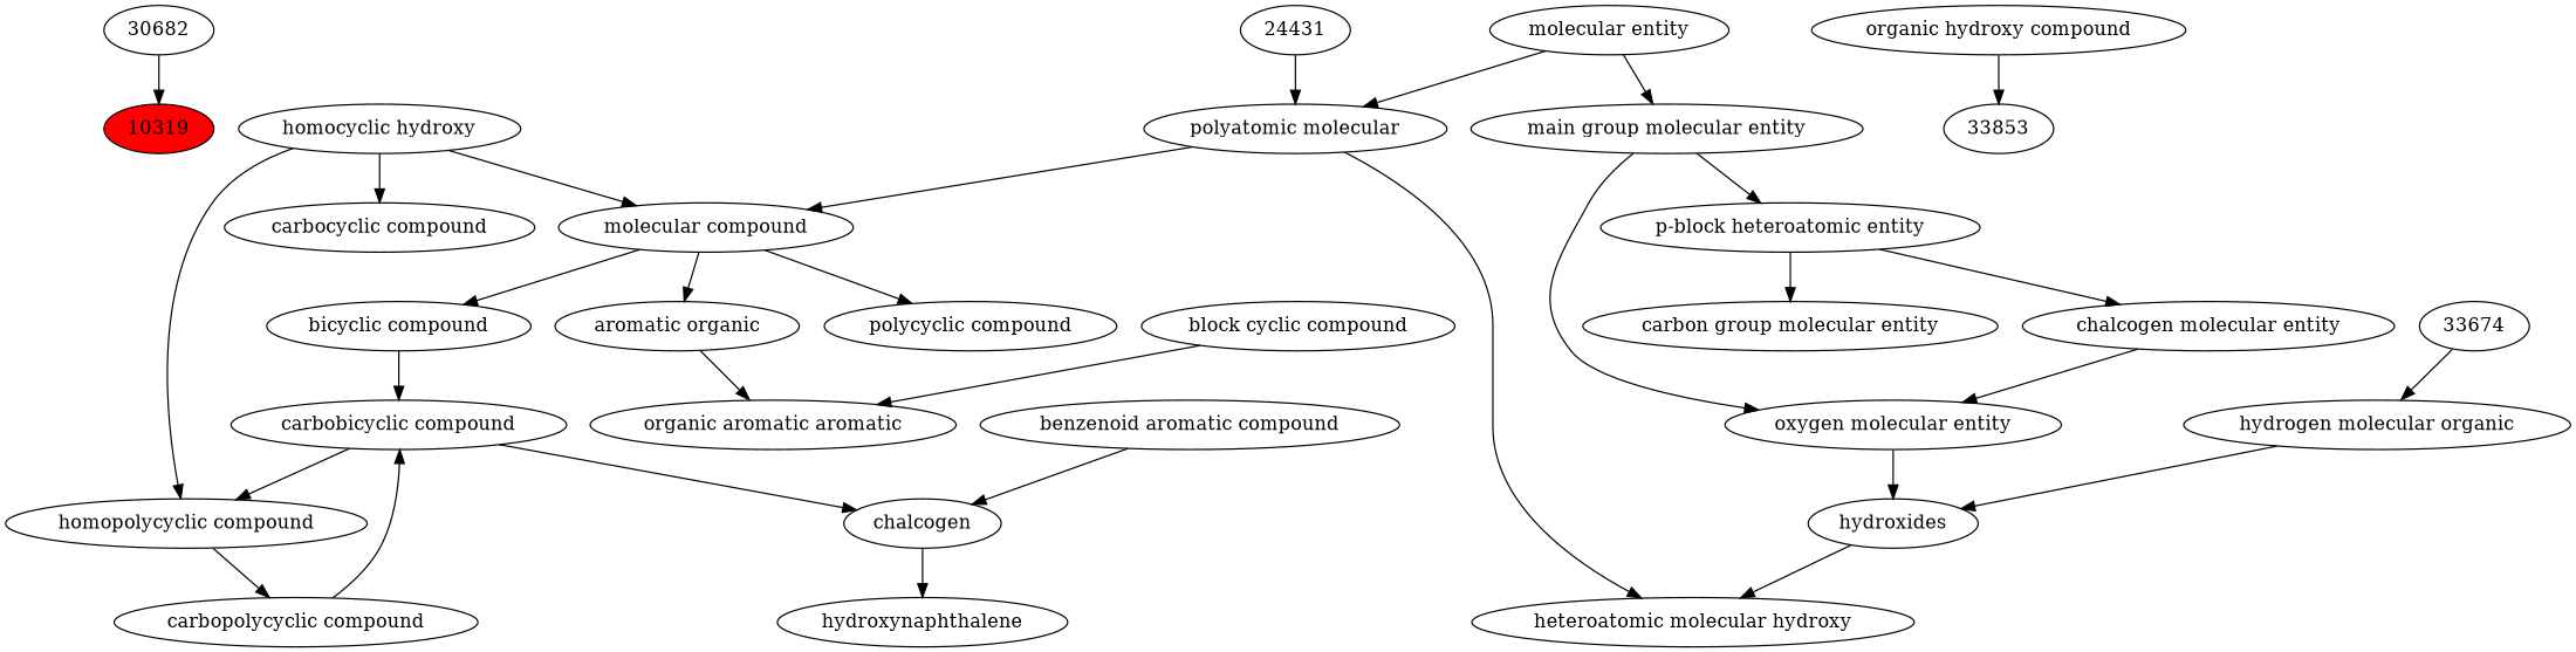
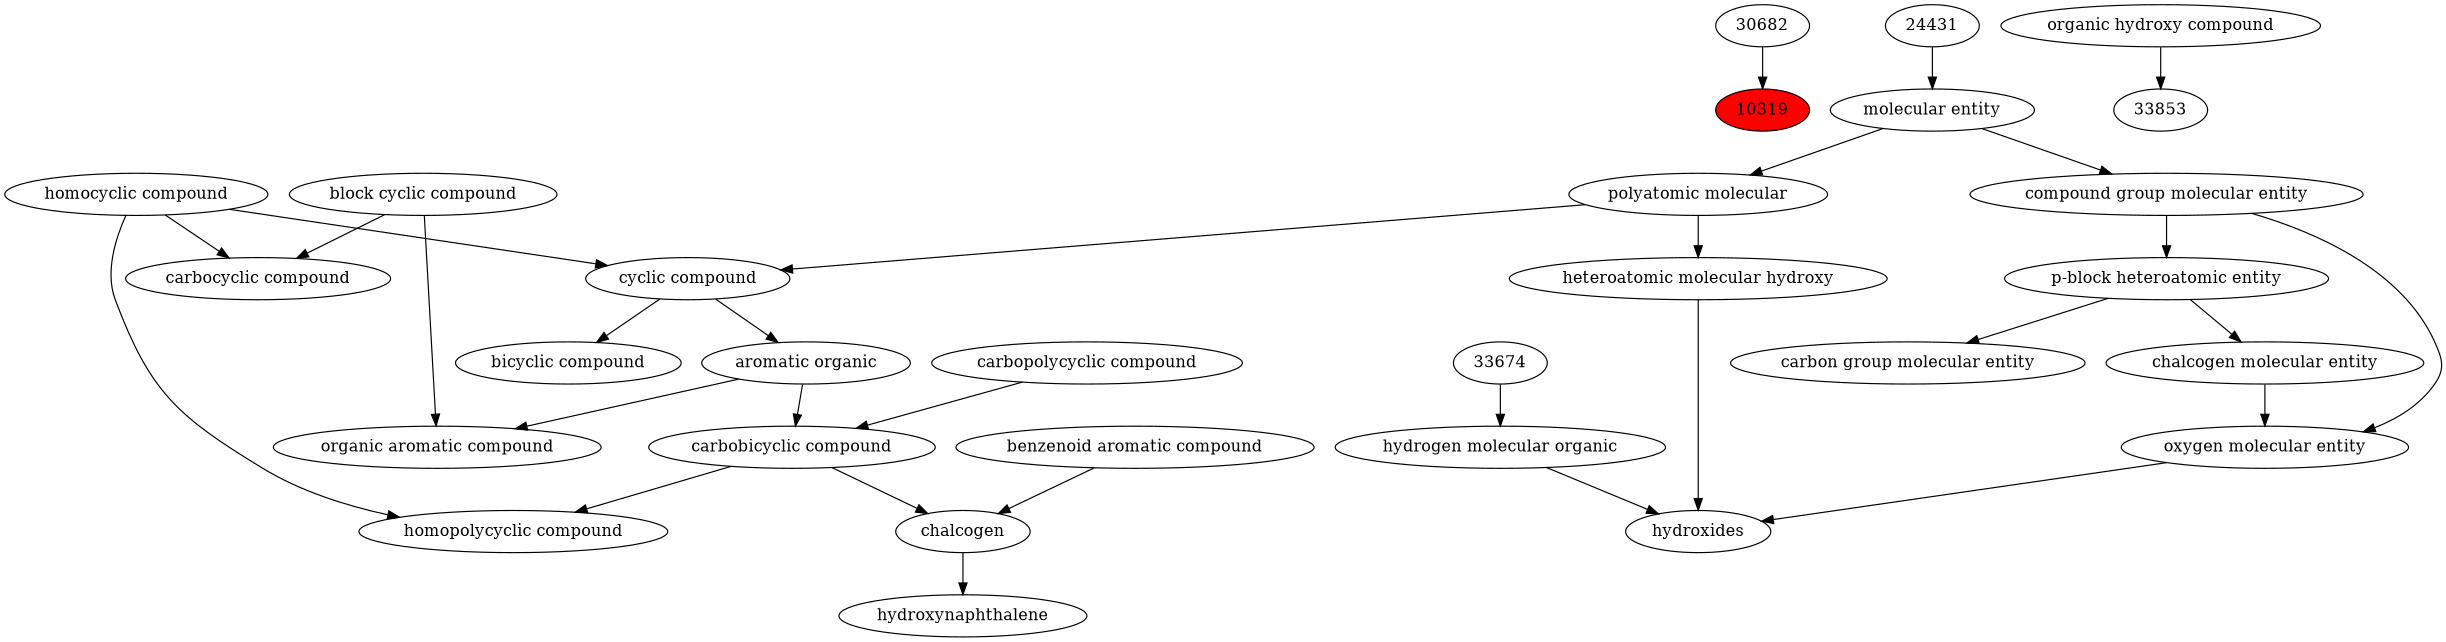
  digraph {
    n1 [fillcolor=red label=10319 style=filled]
    n2 [label=30682]
    n3 [label=hydroxynaphthalene]
    n4 [label=33853]
    n5 [label=chalcogen]
    n6 [label="organic hydroxy compound"]
    n7 [label="carbobicyclic compound"]
    n8 [label="homopolycyclic compound"]
    n9 [label="benzenoid aromatic compound"]
    n10 [label=hydroxides]
    n11 [label="block cyclic compound"]
-   n12 [label="organic aromatic aromatic"]
+   n12 [label="organic aromatic compound"]
    n13 [label="carbocyclic compound"]
    n14 [label="carbopolycyclic compound"]
    n15 [label="bicyclic compound"]
    n16 [label="oxygen molecular entity"]
    n17 [label="hydrogen molecular organic"]
    n18 [label="heteroatomic molecular hydroxy"]
    n19 [label="carbon group molecular entity"]
-   n20 [label="molecular compound"]
+   n20 [label="cyclic compound"]
    n21 [label="aromatic organic"]
-   n22 [label="polycyclic compound"]
-   n23 [label="homocyclic hydroxy"]
+   n23 [label="homocyclic compound"]
    n24 [label="chalcogen molecular entity"]
    n25 [label=33674]
    n26 [label="polyatomic molecular"]
    n27 [label="p-block heteroatomic entity"]
-   n28 [label="main group molecular entity"]
+   n28 [label="compound group molecular entity"]
    n29 [label="molecular entity"]
    n30 [label=24431]
    n2 -> n1
    n5 -> n3
    n6 -> n4
    n7 -> n5
    n7 -> n8
-   n8 -> n14
    n9 -> n5
    n11 -> n12
+   n11 -> n13
    n14 -> n7
-   n15 -> n7
+   n21 -> n7
    n16 -> n10
    n17 -> n10
-   n10 -> n18
+   n18 -> n10
    n20 -> n15
    n20 -> n21
-   n20 -> n22
    n21 -> n12
    n23 -> n8
    n23 -> n13
    n23 -> n20
    n24 -> n16
    n25 -> n17
    n26 -> n18
    n26 -> n20
    n27 -> n19
    n27 -> n24
    n28 -> n16
    n28 -> n27
    n29 -> n26
    n29 -> n28
-   n30 -> n26
+   n30 -> n29
  }
